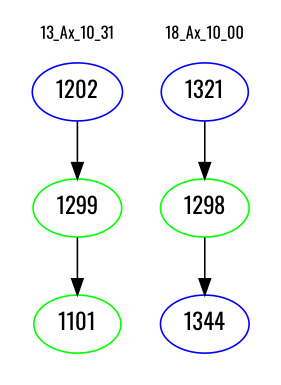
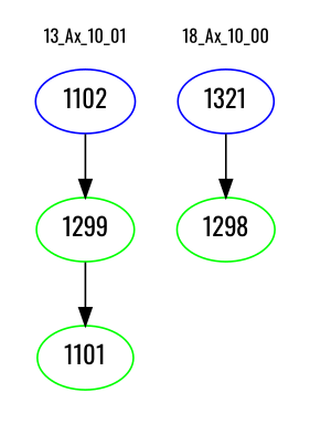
  digraph {
    fontname=Oswald
    node [color=blue fontname=Oswald]
    edge [color=black fontname=Oswald]
-   n1 [label=1202]
+   n1 [label=1102]
    n2 [color=green label=1299]
    n3 [color=green label=1101]
    n4 [label=1321]
    n5 [color=green label=1298]
-   n6 [label=1344]
    subgraph cluster_1 {
      color=white
      fontsize=10
-     label="13_Ax_10_31"
+     label="13_Ax_10_01"
      n1
      n2
      n3
    }
    subgraph cluster_2 {
      color=white
      fontsize=10
      label="18_Ax_10_00"
      n4
      n5
-     n6
    }
    n1 -> n2
    n2 -> n3
    n4 -> n5
-   n5 -> n6
  }
